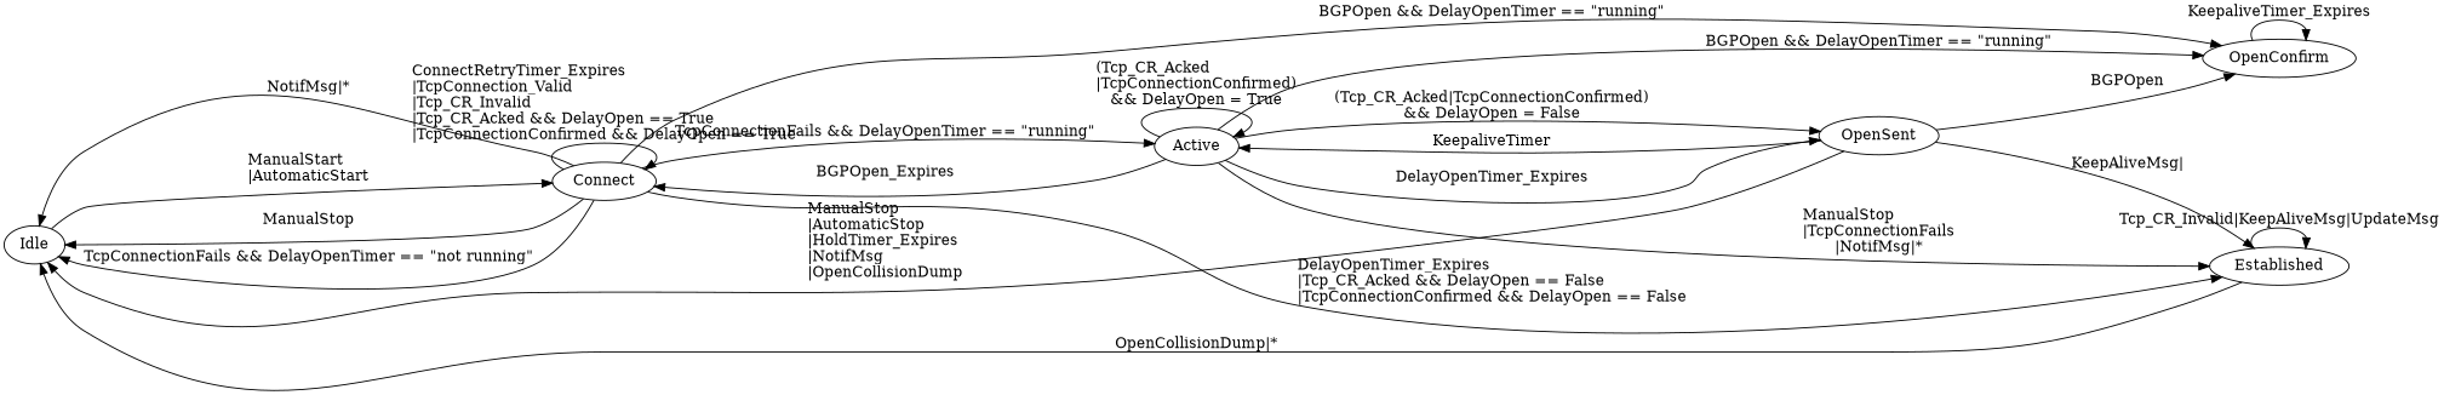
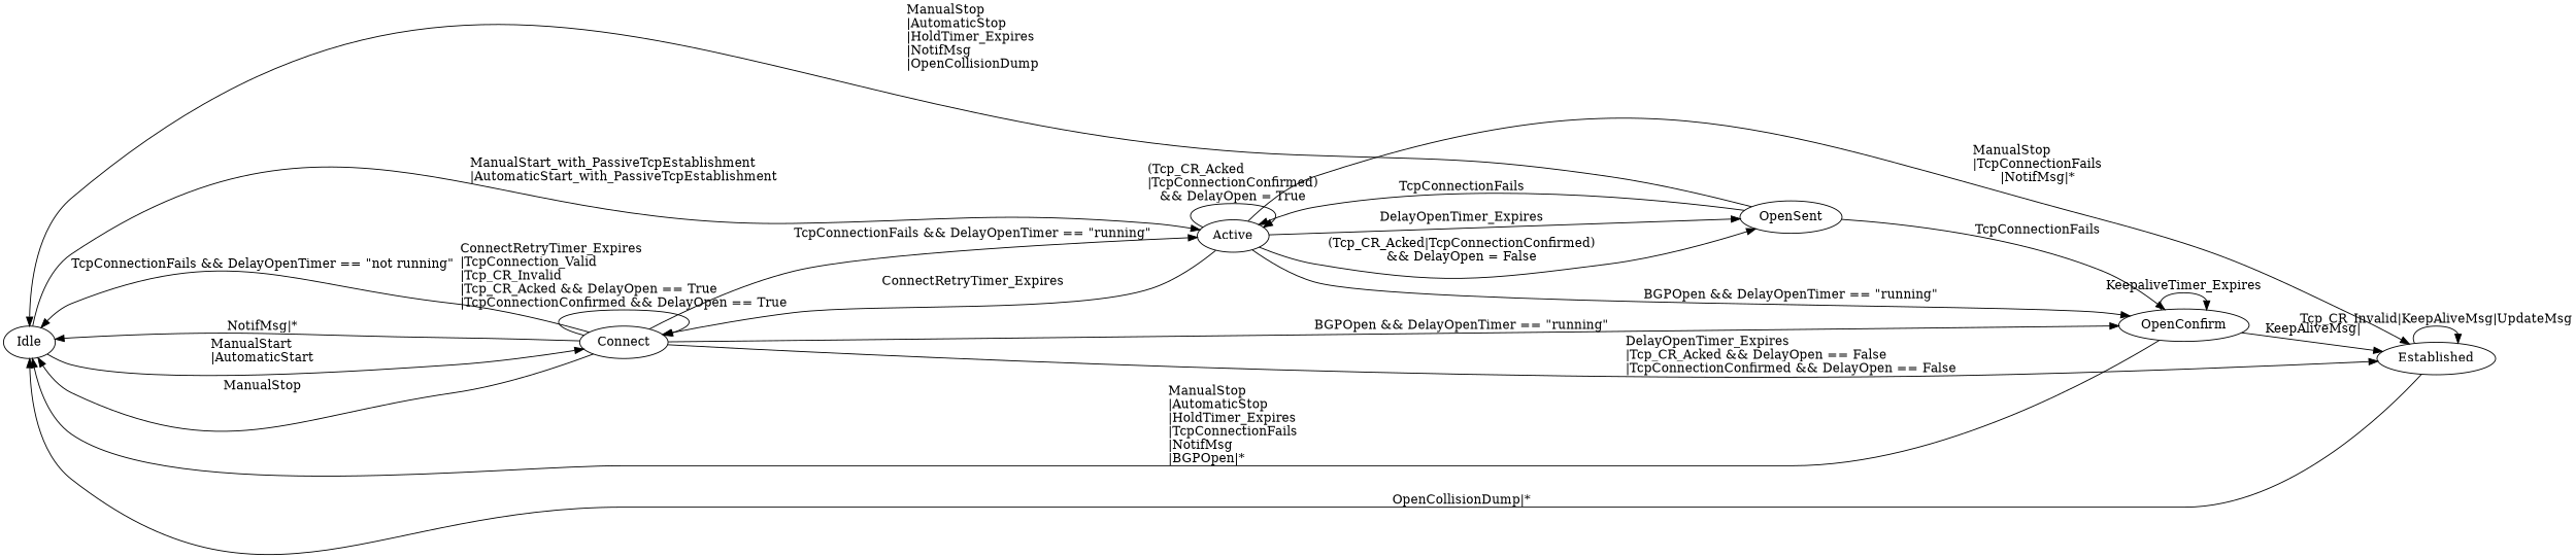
  digraph {
    nojustify=true
    rankdir=LR
    Idle
    Connect
    Active
    OpenConfirm
    Established
    OpenSent
    Idle -> Connect [label="ManualStart\l|AutomaticStart"]
+   Idle -> Active [label="ManualStart_with_PassiveTcpEstablishment\l|AutomaticStart_with_PassiveTcpEstablishment"]
    Connect -> Idle [label=ManualStop]
    Connect -> Idle [label="TcpConnectionFails && DelayOpenTimer == \"not running\"\l"]
    Connect -> Idle [label="NotifMsg|*\l"]
    Connect -> Connect [label="ConnectRetryTimer_Expires\l|TcpConnection_Valid\l|Tcp_CR_Invalid\l|Tcp_CR_Acked && DelayOpen == True\l|TcpConnectionConfirmed && DelayOpen == True\l"]
    Connect -> Active [label="TcpConnectionFails && DelayOpenTimer == \"running\"\l"]
    Connect -> OpenConfirm [label="BGPOpen && DelayOpenTimer == \"running\""]
    Connect -> Established [label="DelayOpenTimer_Expires\l|Tcp_CR_Acked && DelayOpen == False\l|TcpConnectionConfirmed && DelayOpen == False\l"]
-   Active -> Connect [label=BGPOpen_Expires]
+   Active -> Connect [label=ConnectRetryTimer_Expires]
    Active -> Active [label="(Tcp_CR_Acked\l|TcpConnectionConfirmed)\l&& DelayOpen = True"]
    Active -> OpenConfirm [label="BGPOpen && DelayOpenTimer == \"running\""]
    Active -> Established [label="ManualStop\l|TcpConnectionFails\l|NotifMsg|*"]
    Active -> OpenSent [label=DelayOpenTimer_Expires]
    Active -> OpenSent [label="(Tcp_CR_Acked|TcpConnectionConfirmed)\l&& DelayOpen = False"]
+   OpenConfirm -> Idle [label="ManualStop\l|AutomaticStop\l|HoldTimer_Expires\l|TcpConnectionFails\l|NotifMsg\l|BGPOpen|*\l"]
    OpenConfirm -> OpenConfirm [label=KeepaliveTimer_Expires]
-   OpenSent -> Established [label="KeepAliveMsg|"]
+   OpenConfirm -> Established [label="KeepAliveMsg|"]
    Established -> Idle [label="OpenCollisionDump|*"]
    Established -> Established [label="Tcp_CR_Invalid|KeepAliveMsg|UpdateMsg"]
    OpenSent -> Idle [label="ManualStop\l|AutomaticStop\l|HoldTimer_Expires\l|NotifMsg\l|OpenCollisionDump\l"]
-   OpenSent -> Active [label=KeepaliveTimer]
-   OpenSent -> OpenConfirm [label=BGPOpen]
+   OpenSent -> Active [label=TcpConnectionFails]
+   OpenSent -> OpenConfirm [label=TcpConnectionFails]
  }
